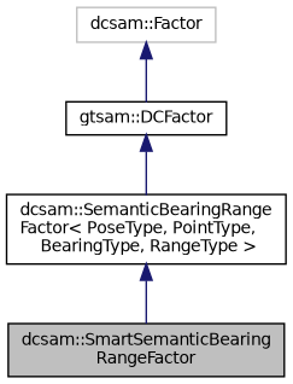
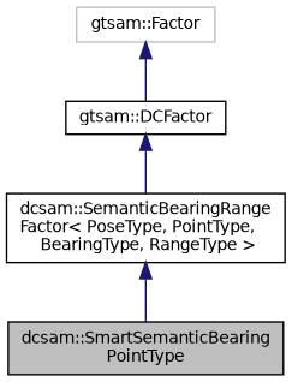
  digraph {
    node [color=black fillcolor=white fontname=Helvetica fontsize=10 shape=record style=filled]
    edge [color=midnightblue dir=back fontname=Helvetica fontsize=10 labelfontname=Helvetica labelfontsize=10 style=solid]
-   n1 [fillcolor=grey75 fontcolor=black height=0.2 label="dcsam::SmartSemanticBearing\lRangeFactor" width=0.4]
+   n1 [fillcolor=grey75 fontcolor=black height=0.2 label="dcsam::SmartSemanticBearing\lPointType" width=0.4]
    n2 [height=0.2 label="dcsam::SemanticBearingRange\lFactor\< PoseType, PointType,\l BearingType, RangeType \>" width=0.4]
    n3 [height=0.2 label="gtsam::DCFactor" width=0.4]
-   n4 [color=grey75 height=0.2 label="dcsam::Factor" width=0.4]
+   n4 [color=grey75 height=0.2 label="gtsam::Factor" width=0.4]
    n2 -> n1
    n3 -> n2
    n4 -> n3
  }
